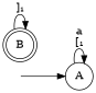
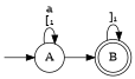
  digraph {
    rankdir=LR
    node [shape=circle]
    Q0 [fixedsize=true height=0 style=invisible width=0]
    A
    B [shape=doublecircle]
    Q0 -> A
    A -> A [label=<a<br/>[₁>]
+   A -> B
    B -> B [label=<]₁>]
  }
